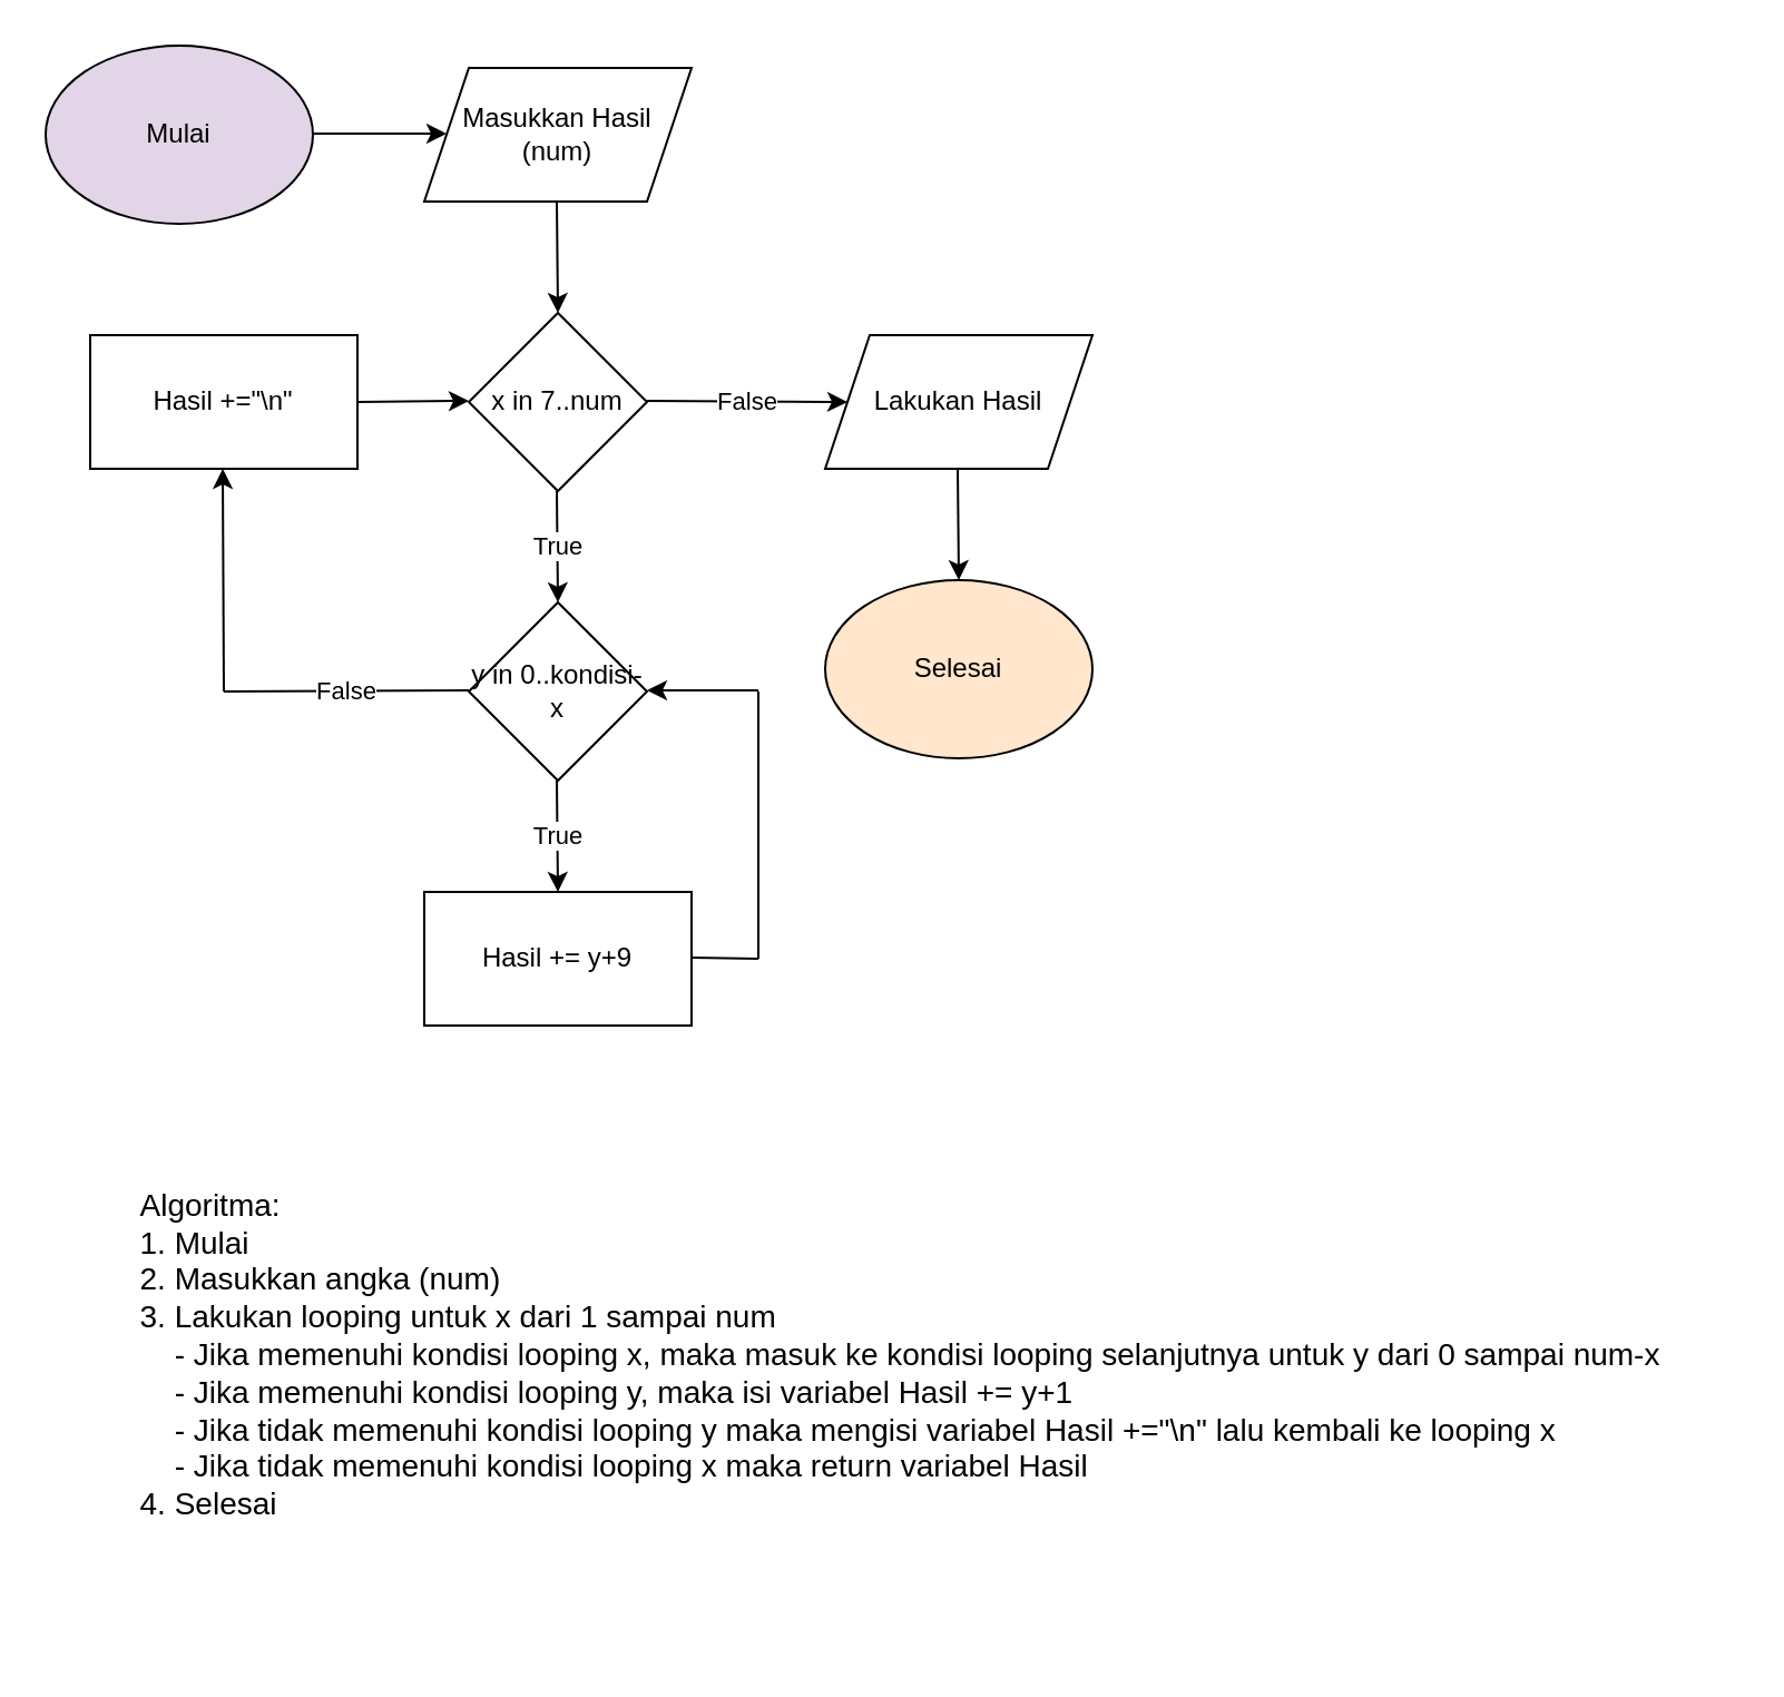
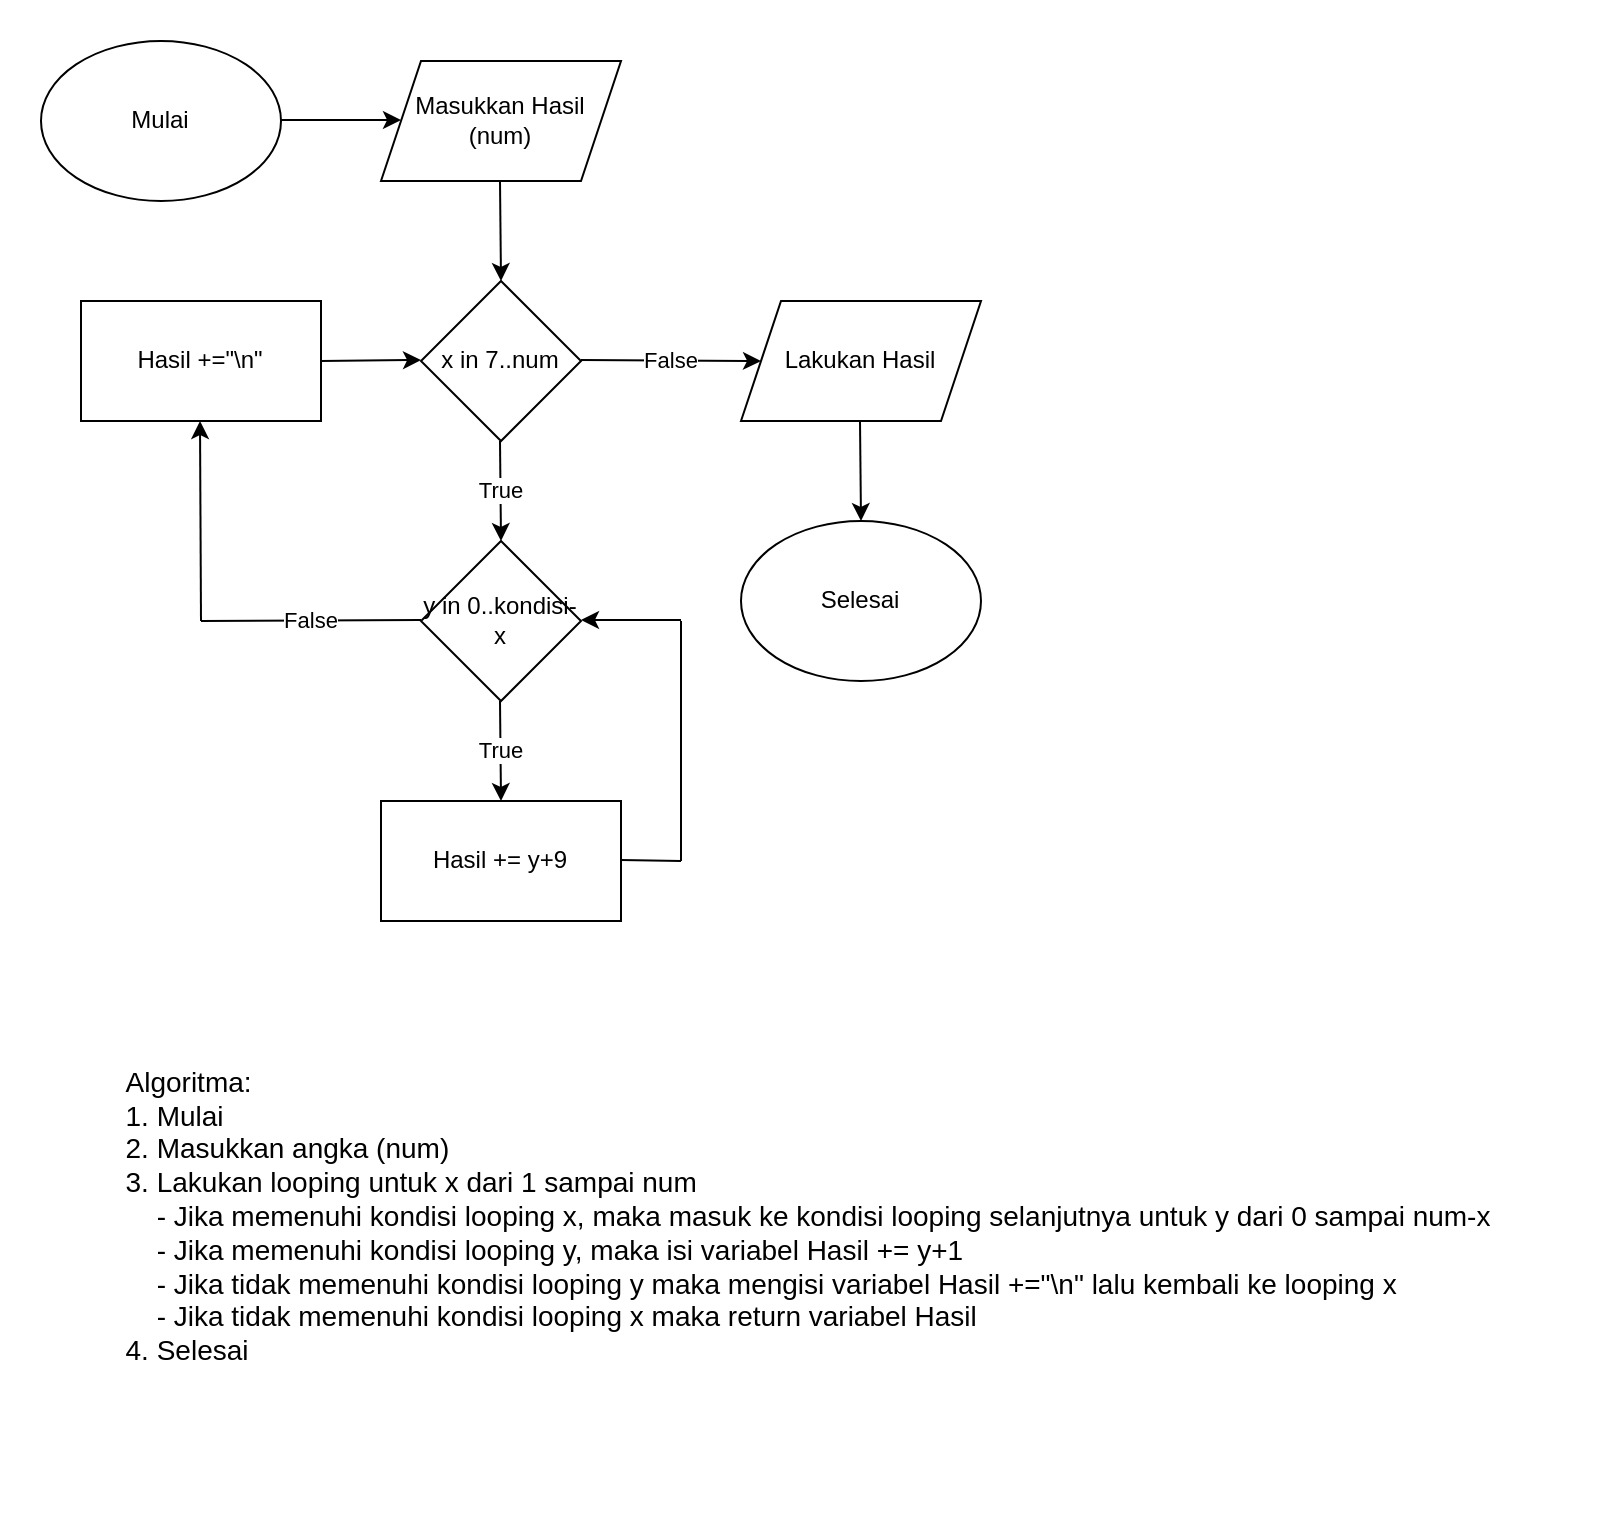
  <mxCell id="0" />
  <mxCell id="1" parent="0" />
- <mxCell id="2" value="Mulai" style="ellipse;whiteSpace=wrap;html=1;fillColor=#e1d5e7;" parent="1" vertex="1"><mxGeometry x="20" y="20" width="120" height="80" as="geometry" /></mxCell>
+ <mxCell id="2" value="Mulai" style="ellipse;whiteSpace=wrap;html=1;" parent="1" vertex="1"><mxGeometry x="20" y="20" width="120" height="80" as="geometry" /></mxCell>
  <mxCell id="3" value="" style="endArrow=classic;html=1;" parent="1" edge="1"><mxGeometry width="50" height="50" relative="1" as="geometry"><mxPoint x="140" y="59.5" as="sourcePoint" /><mxPoint x="200" y="59.5" as="targetPoint" /></mxGeometry></mxCell>
  <mxCell id="4" value="Masukkan Hasil (num)" style="shape=parallelogram;perimeter=parallelogramPerimeter;whiteSpace=wrap;html=1;fixedSize=1;" parent="1" vertex="1"><mxGeometry x="190" y="30" width="120" height="60" as="geometry" /></mxCell>
  <mxCell id="5" value="x in 7..num" style="rhombus;whiteSpace=wrap;html=1;" parent="1" vertex="1"><mxGeometry x="210" y="140" width="80" height="80" as="geometry" /></mxCell>
  <mxCell id="6" value="True" style="endArrow=classic;html=1;" parent="1" edge="1"><mxGeometry width="50" height="50" relative="1" as="geometry"><mxPoint x="249.5" y="220" as="sourcePoint" /><mxPoint x="250" y="270" as="targetPoint" /></mxGeometry></mxCell>
  <mxCell id="7" value="y in 0..kondisi-x" style="rhombus;whiteSpace=wrap;html=1;" parent="1" vertex="1"><mxGeometry x="210" y="270" width="80" height="80" as="geometry" /></mxCell>
  <mxCell id="8" value="True" style="endArrow=classic;html=1;" parent="1" edge="1"><mxGeometry width="50" height="50" relative="1" as="geometry"><mxPoint x="249.5" y="350" as="sourcePoint" /><mxPoint x="250" y="400" as="targetPoint" /></mxGeometry></mxCell>
  <mxCell id="9" value="Hasil += y+9" style="rounded=0;whiteSpace=wrap;html=1;" parent="1" vertex="1"><mxGeometry x="190" y="400" width="120" height="60" as="geometry" /></mxCell>
  <mxCell id="10" value="" style="endArrow=classic;html=1;" parent="1" edge="1"><mxGeometry width="50" height="50" relative="1" as="geometry"><mxPoint x="249.5" y="90" as="sourcePoint" /><mxPoint x="250" y="140" as="targetPoint" /></mxGeometry></mxCell>
  <mxCell id="11" value="" style="endArrow=none;html=1;" parent="1" edge="1"><mxGeometry width="50" height="50" relative="1" as="geometry"><mxPoint x="310" y="429.5" as="sourcePoint" /><mxPoint x="340" y="430" as="targetPoint" /></mxGeometry></mxCell>
  <mxCell id="12" value="" style="endArrow=classic;html=1;" parent="1" edge="1"><mxGeometry width="50" height="50" relative="1" as="geometry"><mxPoint x="340" y="309.5" as="sourcePoint" /><mxPoint x="290" y="309.5" as="targetPoint" /></mxGeometry></mxCell>
  <mxCell id="13" value="" style="endArrow=none;html=1;" parent="1" edge="1"><mxGeometry width="50" height="50" relative="1" as="geometry"><mxPoint x="340" y="430" as="sourcePoint" /><mxPoint x="340" y="310" as="targetPoint" /></mxGeometry></mxCell>
  <mxCell id="14" value="Hasil +=&quot;\n&quot;" style="rounded=0;whiteSpace=wrap;html=1;" parent="1" vertex="1"><mxGeometry x="40" y="150" width="120" height="60" as="geometry" /></mxCell>
  <mxCell id="15" value="False" style="endArrow=none;html=1;" parent="1" edge="1"><mxGeometry width="50" height="50" relative="1" as="geometry"><mxPoint x="100" y="310" as="sourcePoint" /><mxPoint x="210" y="309.5" as="targetPoint" /></mxGeometry></mxCell>
  <mxCell id="16" value="" style="endArrow=classic;html=1;" parent="1" edge="1"><mxGeometry width="50" height="50" relative="1" as="geometry"><mxPoint x="100" y="310" as="sourcePoint" /><mxPoint x="99.5" y="210" as="targetPoint" /></mxGeometry></mxCell>
  <mxCell id="17" value="" style="endArrow=classic;html=1;" parent="1" edge="1"><mxGeometry width="50" height="50" relative="1" as="geometry"><mxPoint x="160" y="180" as="sourcePoint" /><mxPoint x="210" y="179.5" as="targetPoint" /></mxGeometry></mxCell>
  <mxCell id="18" value="Lakukan Hasil" style="shape=parallelogram;perimeter=parallelogramPerimeter;whiteSpace=wrap;html=1;fixedSize=1;" parent="1" vertex="1"><mxGeometry x="370" y="150" width="120" height="60" as="geometry" /></mxCell>
  <mxCell id="19" value="False" style="endArrow=classic;html=1;" parent="1" edge="1"><mxGeometry width="50" height="50" relative="1" as="geometry"><mxPoint x="290" y="179.5" as="sourcePoint" /><mxPoint x="380" y="180" as="targetPoint" /></mxGeometry></mxCell>
  <mxCell id="20" value="" style="endArrow=classic;html=1;" parent="1" edge="1"><mxGeometry width="50" height="50" relative="1" as="geometry"><mxPoint x="429.5" y="210" as="sourcePoint" /><mxPoint x="430" y="260" as="targetPoint" /></mxGeometry></mxCell>
- <mxCell id="21" value="Selesai" style="ellipse;whiteSpace=wrap;html=1;fillColor=#ffe6cc;" parent="1" vertex="1"><mxGeometry x="370" y="260" width="120" height="80" as="geometry" /></mxCell>
+ <mxCell id="21" value="Selesai" style="ellipse;whiteSpace=wrap;html=1;" parent="1" vertex="1"><mxGeometry x="370" y="260" width="120" height="80" as="geometry" /></mxCell>
  <mxCell id="22" value="&lt;div style=&quot;text-align: justify ; font-size: 14px&quot;&gt;&lt;font style=&quot;font-size: 14px&quot;&gt;Algoritma:&lt;/font&gt;&lt;/div&gt;&lt;div style=&quot;text-align: justify ; font-size: 14px&quot;&gt;&lt;span&gt;&lt;font style=&quot;font-size: 14px&quot;&gt;1. Mulai&lt;/font&gt;&lt;/span&gt;&lt;/div&gt;&lt;div style=&quot;text-align: justify ; font-size: 14px&quot;&gt;&lt;span&gt;&lt;font style=&quot;font-size: 14px&quot;&gt;2. Masukkan angka (num)&lt;/font&gt;&lt;/span&gt;&lt;/div&gt;&lt;div style=&quot;text-align: justify ; font-size: 14px&quot;&gt;&lt;span&gt;&lt;font style=&quot;font-size: 14px&quot;&gt;3. Lakukan looping untuk x dari 1 sampai num&lt;/font&gt;&lt;/span&gt;&lt;/div&gt;&lt;div style=&quot;text-align: justify ; font-size: 14px&quot;&gt;&lt;span&gt;&lt;font style=&quot;font-size: 14px&quot;&gt;&amp;nbsp; &amp;nbsp; - Jika memenuhi kondisi looping x, maka masuk ke kondisi looping selanjutnya untuk y dari 0 sampai num-x&lt;/font&gt;&lt;/span&gt;&lt;/div&gt;&lt;div style=&quot;text-align: justify ; font-size: 14px&quot;&gt;&lt;span&gt;&lt;font style=&quot;font-size: 14px&quot;&gt;&amp;nbsp; &amp;nbsp; - Jika memenuhi kondisi looping y, maka isi variabel Hasil += y+1&lt;/font&gt;&lt;/span&gt;&lt;/div&gt;&lt;div style=&quot;text-align: justify ; font-size: 14px&quot;&gt;&lt;span&gt;&lt;font style=&quot;font-size: 14px&quot;&gt;&amp;nbsp; &amp;nbsp; - Jika tidak memenuhi kondisi looping y maka mengisi variabel Hasil +=&quot;\n&quot; lalu kembali ke looping x&amp;nbsp;&lt;/font&gt;&lt;/span&gt;&lt;/div&gt;&lt;div style=&quot;text-align: justify ; font-size: 14px&quot;&gt;&lt;span&gt;&lt;font style=&quot;font-size: 14px&quot;&gt;&amp;nbsp; &amp;nbsp; - Jika tidak memenuhi kondisi looping x maka return variabel Hasil&lt;/font&gt;&lt;/span&gt;&lt;/div&gt;&lt;div style=&quot;text-align: justify ; font-size: 14px&quot;&gt;&lt;span&gt;&lt;font style=&quot;font-size: 14px&quot;&gt;4. Selesai&amp;nbsp;&lt;/font&gt;&lt;/span&gt;&lt;/div&gt;&lt;br style=&quot;font-size: 14px&quot;&gt;&lt;div style=&quot;text-align: justify&quot;&gt;&lt;/div&gt;" style="text;html=1;strokeColor=none;fillColor=none;align=center;verticalAlign=middle;whiteSpace=wrap;rounded=0;" parent="1" vertex="1"><mxGeometry x="29" y="490" width="750" height="250" as="geometry" /></mxCell>
